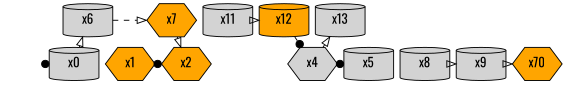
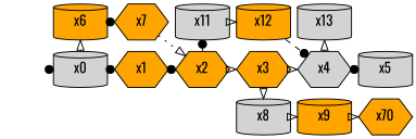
  digraph {
    fontname=Oswald
    nodesep=0.1
    rankdir=TB
    ranksep=0.01
    splines=false
    node [fillcolor=lightgrey fontname=Oswald shape=cylinder style=filled]
    edge [arrowhead=onormal fontname=Oswald style=dashed]
-   x6
+   x6 [fillcolor=orange]
    x7 [fillcolor=orange shape=hexagon]
    x11
    x12 [fillcolor=orange]
    x13
    init [shape=circle style=invis fillcolor=""]
    x0
    x1 [fillcolor=orange shape=hexagon]
    x2 [fillcolor=orange shape=hexagon]
+   x3 [fillcolor=orange shape=hexagon]
    x4 [shape=hexagon]
    x5
    x8
-   x9
+   x9 [fillcolor=orange]
    n15 [fillcolor=orange label=x70 shape=hexagon]
    subgraph sub_1 {
      rank=source
      x6
      x7
      x11
      x12
      x13
    }
    subgraph sub_2 {
      rank=same
      init
      x0
      x1
      x2
+     x3
      x4
      x5
    }
    subgraph sub_3 {
      rank=same
      x8
      x9
      n15
    }
-   x6 -> x7 [texlbl="h,\{2,3\}"]
+   x6 -> x7 [arrowhead=dot texlbl="h,\{2,3\}"]
    x7 -> x2 [style=dotted texlbl="b,\{2,3\}"]
    x11 -> x12 [texlbl="m,\{3\}"]
    x12 -> x4 [arrowhead=dot texlbl="d,\{3\}"]
    init -> x0 [arrowhead=dot style=solid]
    x0 -> x6 [texlbl="g,\{2,3\}"]
+   x0 -> x1 [arrowhead=dot style=solid texlbl="a,\{1\}"]
    x1 -> x2 [arrowhead=dot texlbl="b,\{1\}"]
+   x2 -> x11 [arrowhead=dot style=solid texlbl="i,\{3\}"]
+   x2 -> x3 [style=solid texlbl="c,\{1,2\}"]
+   x3 -> x4 [style=solid texlbl="d,\{1\}"]
+   x3 -> x8 [style=dotted texlbl="i,\{2\}"]
    x4 -> x13 [texlbl="n,\{3\}"]
    x4 -> x5 [arrowhead=dot style=solid texlbl="e,\{1\}"]
    x8 -> x9 [texlbl="j,\{2\}"]
    x9 -> n15 [style=solid texlbl="l,\{2\}"]
  }
